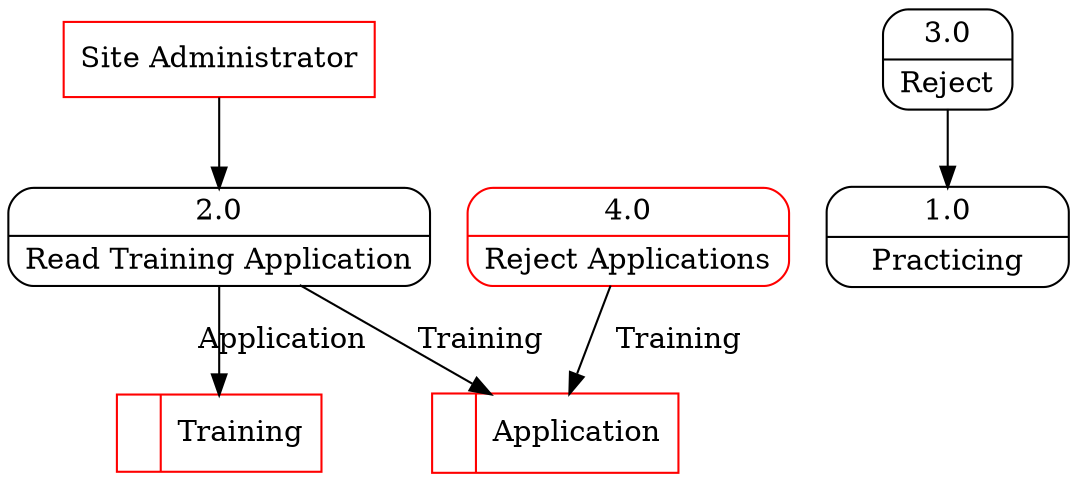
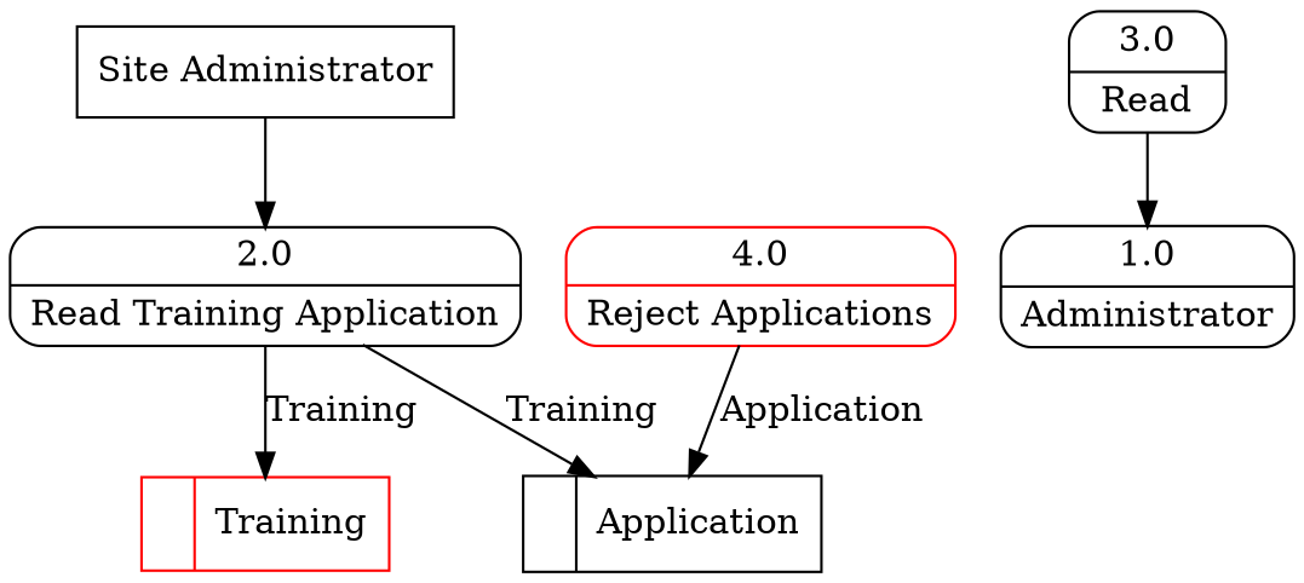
  digraph {
    node [shape=Mrecord]
-   n1 [color=red label="<f0>  |<f1> Application " shape=record]
+   n1 [color=black label="<f0>  |<f1> Application " shape=record]
    n2 [color=red label="<f0>  |<f1> Training " shape=record]
-   n3 [label="Site Administrator" shape=box color=red]
+   n3 [label="Site Administrator" shape=box]
    n4 [label="{<f0> 2.0|<f1> Read Training Application }"]
-   n5 [label="{<f0> 1.0|<f1> Practicing }"]
-   n6 [label="{<f0> 3.0|<f1> Reject }"]
+   n5 [label="{<f0> 1.0|<f1> Administrator }"]
+   n6 [label="{<f0> 3.0|<f1> Read }"]
    n7 [color=red label="{<f0> 4.0|<f1> Reject Applications }"]
    n3 -> n4
    n4 -> n1 [label=Training]
-   n4 -> n2 [label=Application]
+   n4 -> n2 [label=Training]
    n6 -> n5
-   n7 -> n1 [label=Training]
+   n7 -> n1 [label=Application]
  }
